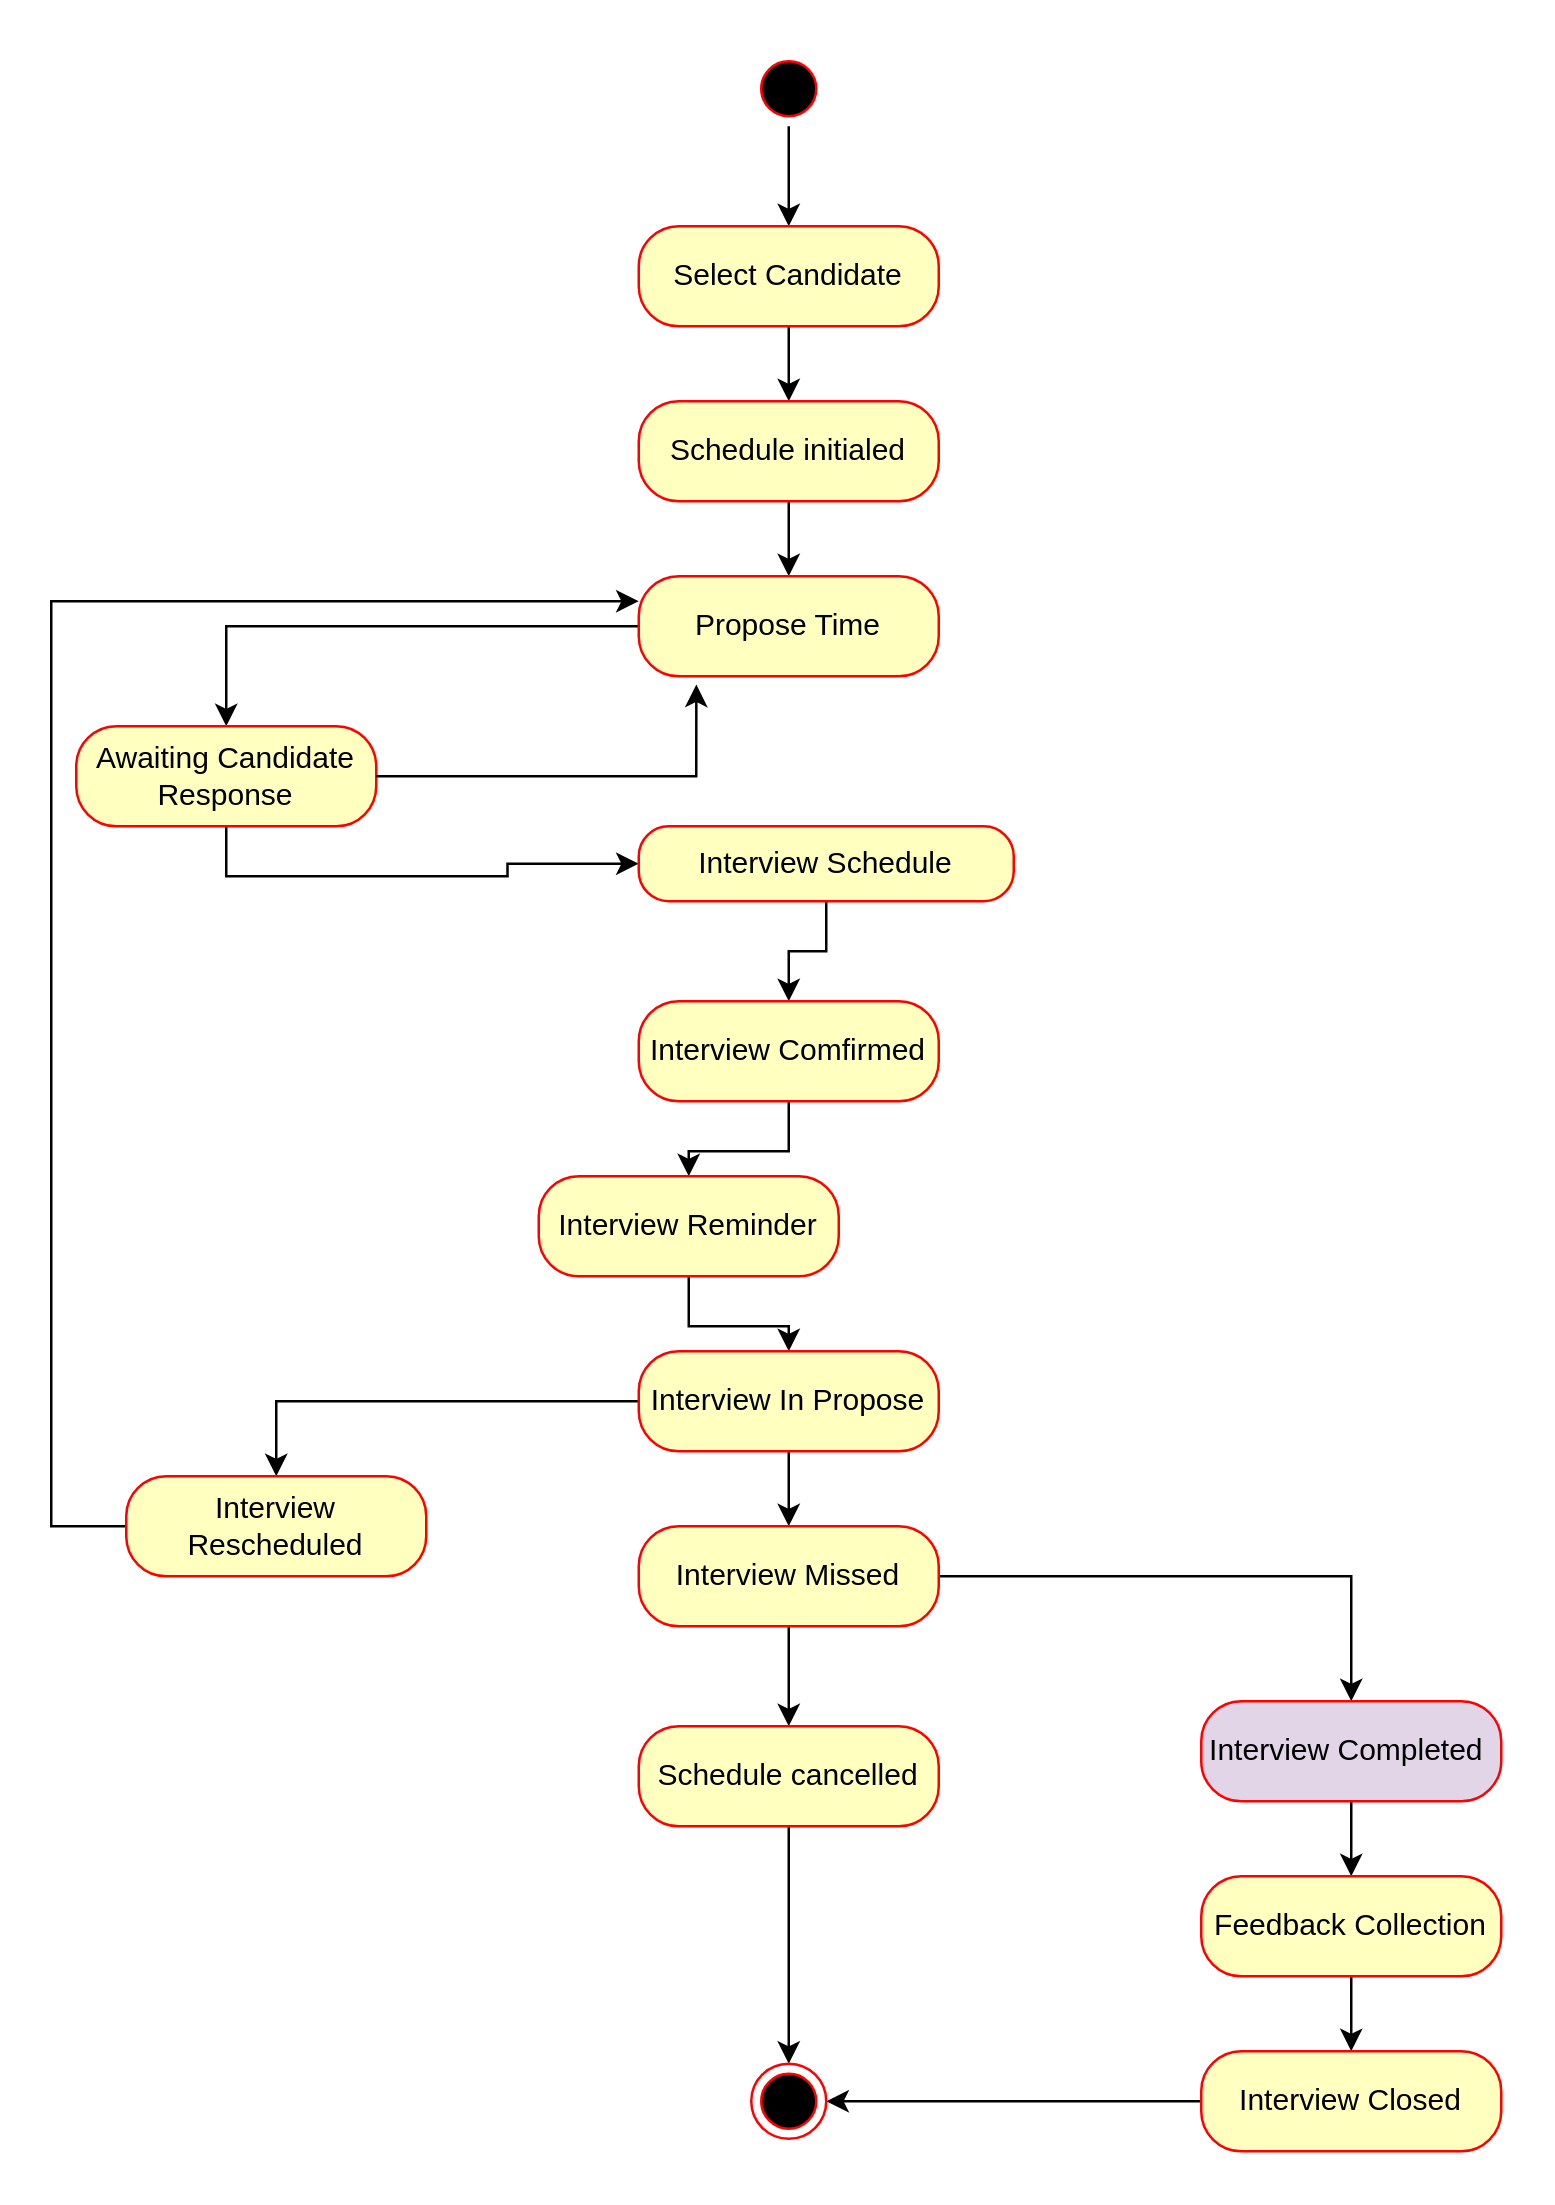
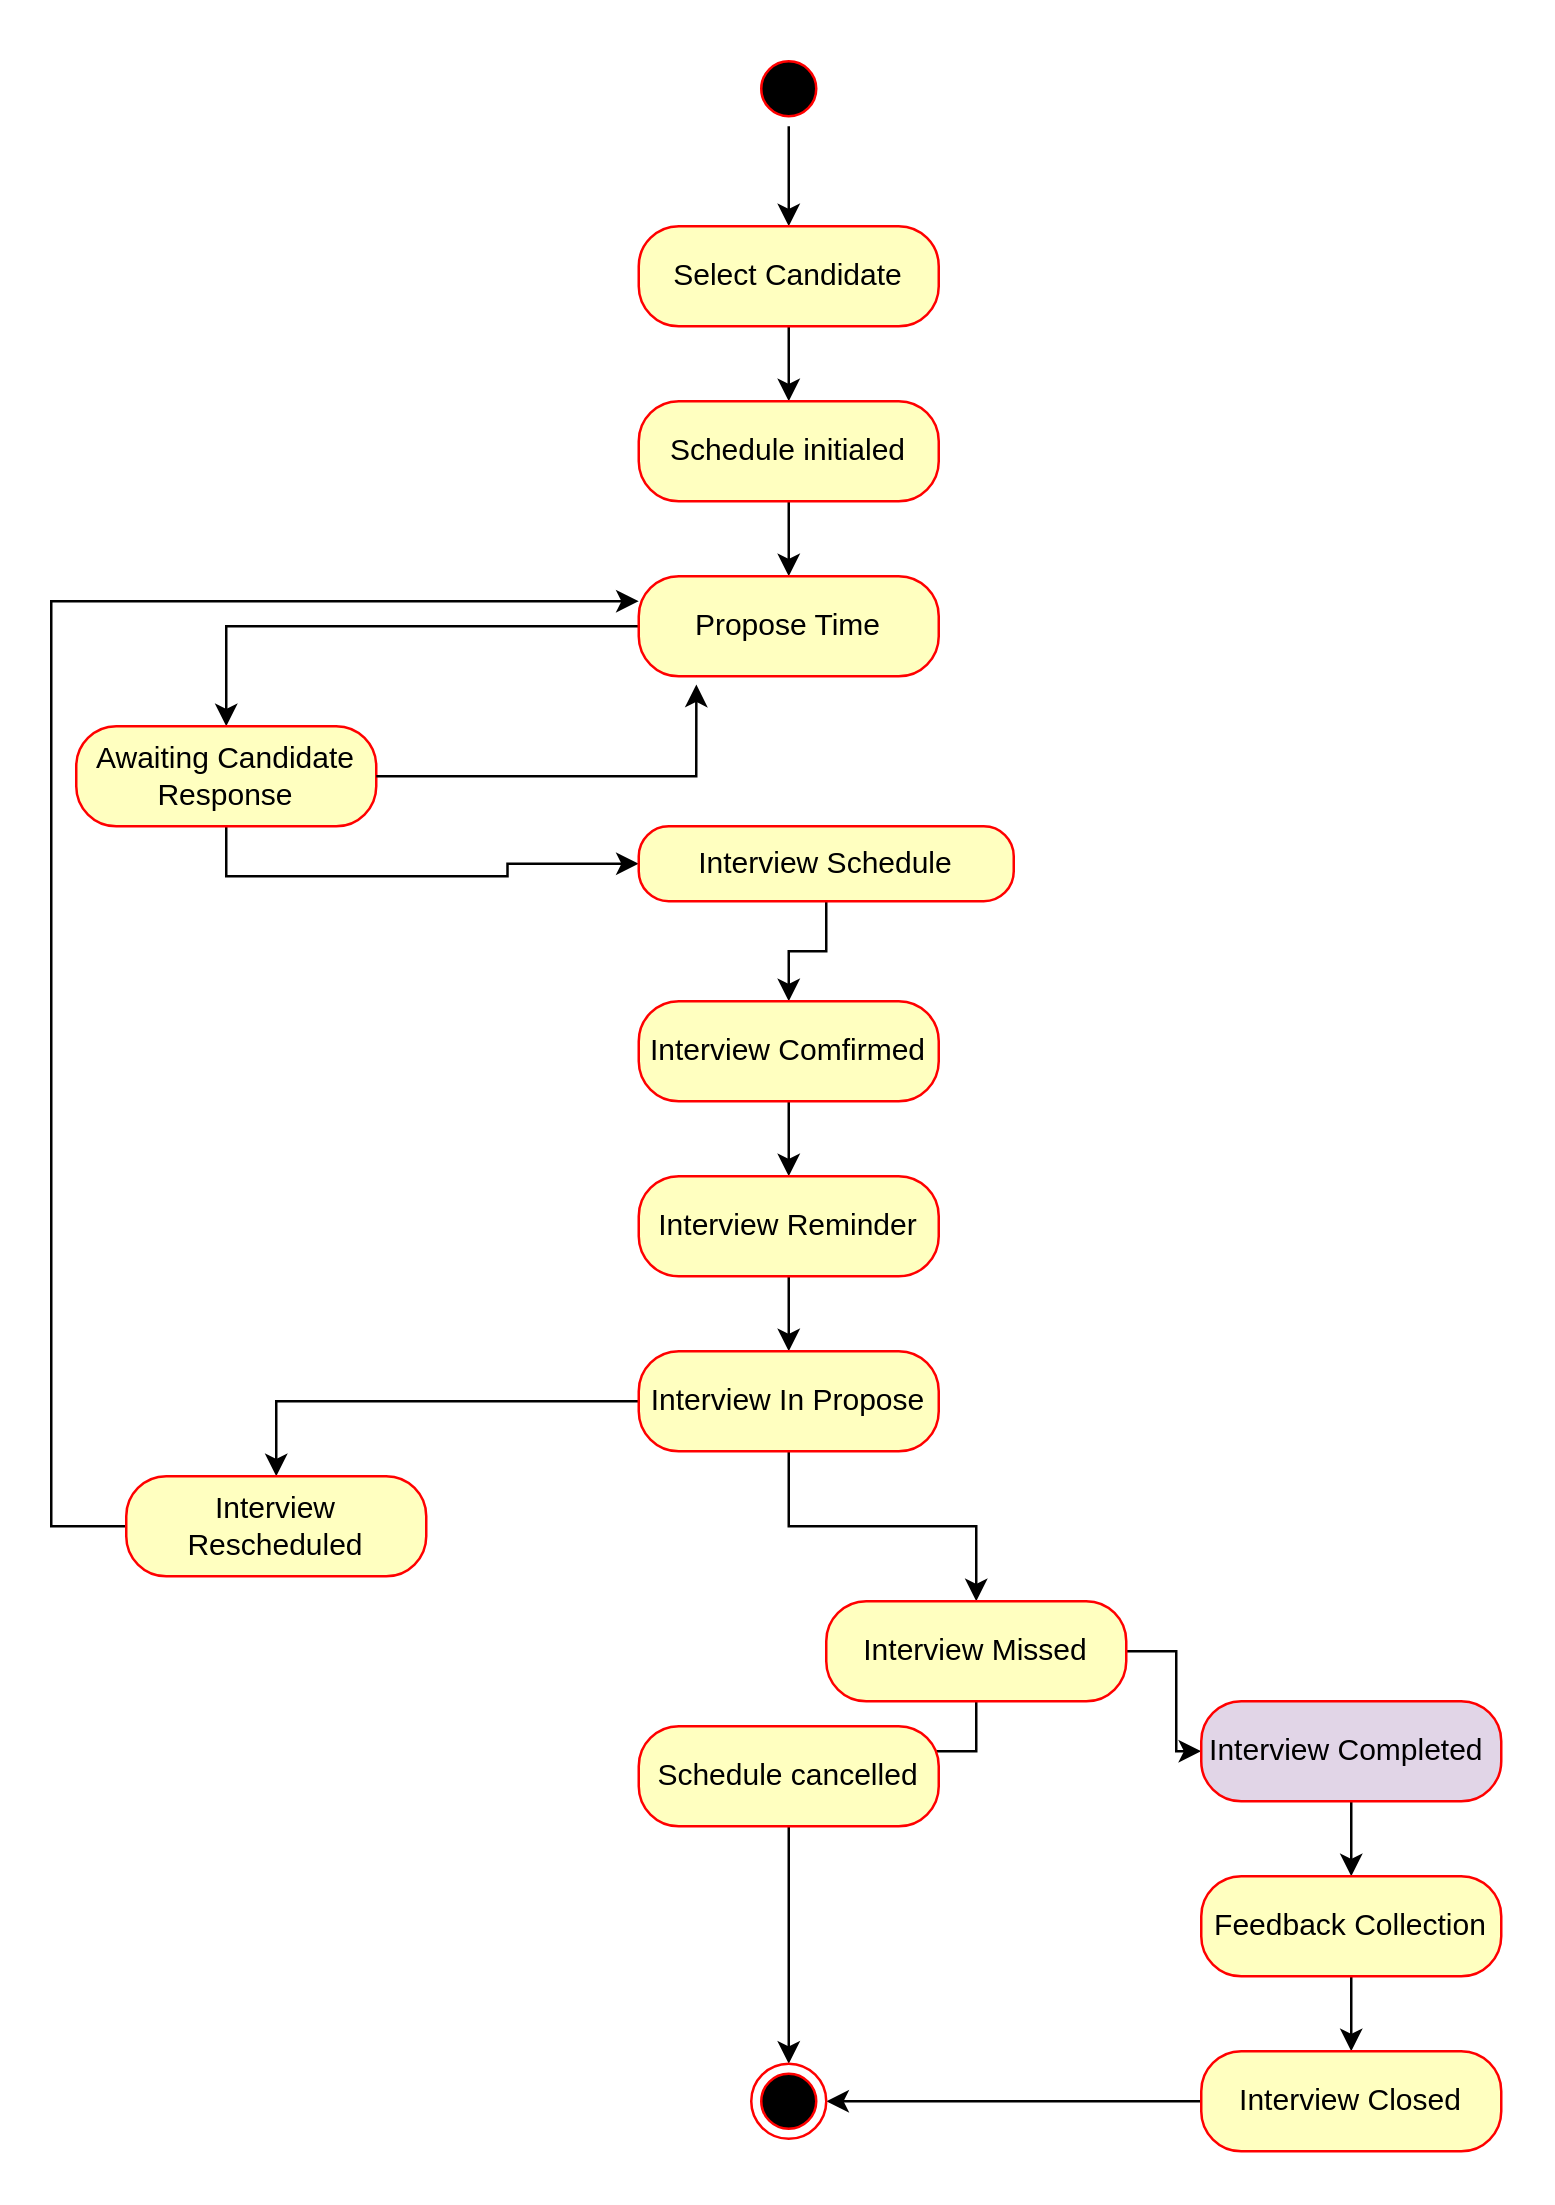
  <mxCell id="0" />
  <mxCell id="1" parent="0" />
  <mxCell id="2" style="edgeStyle=orthogonalEdgeStyle;rounded=0;orthogonalLoop=1;jettySize=auto;html=1;exitX=0.5;exitY=1;exitDx=0;exitDy=0;" edge="1" parent="1" source="3"><mxGeometry relative="1" as="geometry"><mxPoint x="315" y="90" as="targetPoint" /></mxGeometry></mxCell>
  <mxCell id="3" value="" style="ellipse;html=1;shape=startState;fillColor=#000000;strokeColor=#ff0000;" vertex="1" parent="1"><mxGeometry x="300" y="20" width="30" height="30" as="geometry" /></mxCell>
  <mxCell id="4" style="edgeStyle=orthogonalEdgeStyle;rounded=0;orthogonalLoop=1;jettySize=auto;html=1;exitX=0.5;exitY=1;exitDx=0;exitDy=0;" edge="1" parent="1" source="6"><mxGeometry relative="1" as="geometry"><mxPoint x="315" y="130" as="targetPoint" /></mxGeometry></mxCell>
  <mxCell id="5" style="edgeStyle=orthogonalEdgeStyle;rounded=0;orthogonalLoop=1;jettySize=auto;html=1;exitX=0.5;exitY=1;exitDx=0;exitDy=0;" edge="1" parent="1" source="6" target="8"><mxGeometry relative="1" as="geometry"><mxPoint x="315" y="170" as="targetPoint" /></mxGeometry></mxCell>
  <mxCell id="6" value="Select Candidate" style="rounded=1;whiteSpace=wrap;html=1;arcSize=40;fontColor=#000000;fillColor=#ffffc0;strokeColor=#ff0000;" vertex="1" parent="1"><mxGeometry x="255" y="90" width="120" height="40" as="geometry" /></mxCell>
  <mxCell id="7" style="edgeStyle=orthogonalEdgeStyle;rounded=0;orthogonalLoop=1;jettySize=auto;html=1;exitX=0.5;exitY=1;exitDx=0;exitDy=0;" edge="1" parent="1" source="8" target="10"><mxGeometry relative="1" as="geometry"><mxPoint x="315" y="240" as="targetPoint" /></mxGeometry></mxCell>
  <mxCell id="8" value="Schedule initialed" style="rounded=1;whiteSpace=wrap;html=1;arcSize=40;fontColor=#000000;fillColor=#ffffc0;strokeColor=#ff0000;" vertex="1" parent="1"><mxGeometry x="255" y="160" width="120" height="40" as="geometry" /></mxCell>
  <mxCell id="9" style="edgeStyle=orthogonalEdgeStyle;rounded=0;orthogonalLoop=1;jettySize=auto;html=1;exitX=0;exitY=0.5;exitDx=0;exitDy=0;" edge="1" parent="1" source="10" target="12"><mxGeometry relative="1" as="geometry"><mxPoint x="130" y="280" as="targetPoint" /></mxGeometry></mxCell>
  <mxCell id="10" value="Propose Time" style="rounded=1;whiteSpace=wrap;html=1;arcSize=40;fontColor=#000000;fillColor=#ffffc0;strokeColor=#ff0000;" vertex="1" parent="1"><mxGeometry x="255" y="230" width="120" height="40" as="geometry" /></mxCell>
  <mxCell id="11" style="edgeStyle=orthogonalEdgeStyle;rounded=0;orthogonalLoop=1;jettySize=auto;html=1;exitX=0.5;exitY=1;exitDx=0;exitDy=0;" edge="1" parent="1" source="12" target="15"><mxGeometry relative="1" as="geometry"><mxPoint x="320" y="390" as="targetPoint" /></mxGeometry></mxCell>
  <mxCell id="12" value="Awaiting Candidate Response" style="rounded=1;whiteSpace=wrap;html=1;arcSize=40;fontColor=#000000;fillColor=#ffffc0;strokeColor=#ff0000;" vertex="1" parent="1"><mxGeometry x="30" y="290" width="120" height="40" as="geometry" /></mxCell>
  <mxCell id="13" style="edgeStyle=orthogonalEdgeStyle;rounded=0;orthogonalLoop=1;jettySize=auto;html=1;exitX=1;exitY=0.5;exitDx=0;exitDy=0;entryX=0.192;entryY=1.083;entryDx=0;entryDy=0;entryPerimeter=0;" edge="1" parent="1" source="12" target="10"><mxGeometry relative="1" as="geometry" /></mxCell>
  <mxCell id="14" style="edgeStyle=orthogonalEdgeStyle;rounded=0;orthogonalLoop=1;jettySize=auto;html=1;exitX=0.5;exitY=1;exitDx=0;exitDy=0;" edge="1" parent="1" source="15" target="17"><mxGeometry relative="1" as="geometry"><mxPoint x="315" y="410" as="targetPoint" /></mxGeometry></mxCell>
  <mxCell id="15" value="Interview Schedule" style="rounded=1;whiteSpace=wrap;html=1;arcSize=40;fontColor=#000000;fillColor=#ffffc0;strokeColor=#ff0000;" vertex="1" parent="1"><mxGeometry x="255" y="330" width="150" height="30" as="geometry" /></mxCell>
  <mxCell id="16" style="edgeStyle=orthogonalEdgeStyle;rounded=0;orthogonalLoop=1;jettySize=auto;html=1;exitX=0.5;exitY=1;exitDx=0;exitDy=0;" edge="1" parent="1" source="17" target="19"><mxGeometry relative="1" as="geometry"><mxPoint x="315" y="500" as="targetPoint" /></mxGeometry></mxCell>
  <mxCell id="17" value="Interview Comfirmed" style="rounded=1;whiteSpace=wrap;html=1;arcSize=40;fontColor=#000000;fillColor=#ffffc0;strokeColor=#ff0000;" vertex="1" parent="1"><mxGeometry x="255" y="400" width="120" height="40" as="geometry" /></mxCell>
  <mxCell id="18" style="edgeStyle=orthogonalEdgeStyle;rounded=0;orthogonalLoop=1;jettySize=auto;html=1;exitX=0.5;exitY=1;exitDx=0;exitDy=0;" edge="1" parent="1" source="19" target="22"><mxGeometry relative="1" as="geometry"><mxPoint x="315" y="560" as="targetPoint" /></mxGeometry></mxCell>
- <mxCell id="19" value="Interview Reminder" style="rounded=1;whiteSpace=wrap;html=1;arcSize=40;fontColor=#000000;fillColor=#ffffc0;strokeColor=#ff0000;" vertex="1" parent="1"><mxGeometry x="215" y="470" width="120" height="40" as="geometry" /></mxCell>
+ <mxCell id="19" value="Interview Reminder" style="rounded=1;whiteSpace=wrap;html=1;arcSize=40;fontColor=#000000;fillColor=#ffffc0;strokeColor=#ff0000;" vertex="1" parent="1"><mxGeometry x="255" y="470" width="120" height="40" as="geometry" /></mxCell>
  <mxCell id="20" style="edgeStyle=orthogonalEdgeStyle;rounded=0;orthogonalLoop=1;jettySize=auto;html=1;exitX=0;exitY=0.5;exitDx=0;exitDy=0;" edge="1" parent="1" source="22" target="24"><mxGeometry relative="1" as="geometry"><mxPoint x="130" y="590" as="targetPoint" /></mxGeometry></mxCell>
  <mxCell id="21" style="edgeStyle=orthogonalEdgeStyle;rounded=0;orthogonalLoop=1;jettySize=auto;html=1;exitX=0.5;exitY=1;exitDx=0;exitDy=0;" edge="1" parent="1" source="22" target="27"><mxGeometry relative="1" as="geometry"><mxPoint x="315" y="630" as="targetPoint" /></mxGeometry></mxCell>
  <mxCell id="22" value="Interview In Propose" style="rounded=1;whiteSpace=wrap;html=1;arcSize=40;fontColor=#000000;fillColor=#ffffc0;strokeColor=#ff0000;" vertex="1" parent="1"><mxGeometry x="255" y="540" width="120" height="40" as="geometry" /></mxCell>
  <mxCell id="23" style="edgeStyle=orthogonalEdgeStyle;rounded=0;orthogonalLoop=1;jettySize=auto;html=1;exitX=0;exitY=0.5;exitDx=0;exitDy=0;entryX=0;entryY=0.25;entryDx=0;entryDy=0;" edge="1" parent="1" source="24" target="10"><mxGeometry relative="1" as="geometry"><Array as="points"><mxPoint x="20" y="610" /><mxPoint x="20" y="240" /></Array></mxGeometry></mxCell>
  <mxCell id="24" value="Interview Rescheduled" style="rounded=1;whiteSpace=wrap;html=1;arcSize=40;fontColor=#000000;fillColor=#ffffc0;strokeColor=#ff0000;" vertex="1" parent="1"><mxGeometry x="50" y="590" width="120" height="40" as="geometry" /></mxCell>
  <mxCell id="25" style="edgeStyle=orthogonalEdgeStyle;rounded=0;orthogonalLoop=1;jettySize=auto;html=1;exitX=0.5;exitY=1;exitDx=0;exitDy=0;" edge="1" parent="1" source="27" target="29"><mxGeometry relative="1" as="geometry"><mxPoint x="315" y="690" as="targetPoint" /></mxGeometry></mxCell>
  <mxCell id="26" style="edgeStyle=orthogonalEdgeStyle;rounded=0;orthogonalLoop=1;jettySize=auto;html=1;exitX=1;exitY=0.5;exitDx=0;exitDy=0;" edge="1" parent="1" source="27" target="31"><mxGeometry relative="1" as="geometry"><mxPoint x="520" y="670" as="targetPoint" /></mxGeometry></mxCell>
- <mxCell id="27" value="Interview Missed" style="rounded=1;whiteSpace=wrap;html=1;arcSize=40;fontColor=#000000;fillColor=#ffffc0;strokeColor=#ff0000;" vertex="1" parent="1"><mxGeometry x="255" y="610" width="120" height="40" as="geometry" /></mxCell>
+ <mxCell id="27" value="Interview Missed" style="rounded=1;whiteSpace=wrap;html=1;arcSize=40;fontColor=#000000;fillColor=#ffffc0;strokeColor=#ff0000;" vertex="1" parent="1"><mxGeometry x="330" y="640" width="120" height="40" as="geometry" /></mxCell>
  <mxCell id="28" style="edgeStyle=orthogonalEdgeStyle;rounded=0;orthogonalLoop=1;jettySize=auto;html=1;exitX=0.5;exitY=1;exitDx=0;exitDy=0;" edge="1" parent="1" source="29" target="36"><mxGeometry relative="1" as="geometry"><mxPoint x="315" y="870" as="targetPoint" /></mxGeometry></mxCell>
  <mxCell id="29" value="Schedule cancelled" style="rounded=1;whiteSpace=wrap;html=1;arcSize=40;fontColor=#000000;fillColor=#ffffc0;strokeColor=#ff0000;" vertex="1" parent="1"><mxGeometry x="255" y="690" width="120" height="40" as="geometry" /></mxCell>
  <mxCell id="30" style="edgeStyle=orthogonalEdgeStyle;rounded=0;orthogonalLoop=1;jettySize=auto;html=1;exitX=0.5;exitY=1;exitDx=0;exitDy=0;" edge="1" parent="1" source="31" target="33"><mxGeometry relative="1" as="geometry"><mxPoint x="540" y="770" as="targetPoint" /></mxGeometry></mxCell>
  <mxCell id="31" value="Interview Completed&amp;nbsp;" style="rounded=1;whiteSpace=wrap;html=1;arcSize=40;fontColor=#000000;fillColor=#e1d5e7;strokeColor=#ff0000;" vertex="1" parent="1"><mxGeometry x="480" y="680" width="120" height="40" as="geometry" /></mxCell>
  <mxCell id="32" style="edgeStyle=orthogonalEdgeStyle;rounded=0;orthogonalLoop=1;jettySize=auto;html=1;exitX=0.5;exitY=1;exitDx=0;exitDy=0;" edge="1" parent="1" source="33" target="35"><mxGeometry relative="1" as="geometry"><mxPoint x="540" y="830" as="targetPoint" /></mxGeometry></mxCell>
  <mxCell id="33" value="Feedback Collection" style="rounded=1;whiteSpace=wrap;html=1;arcSize=40;fontColor=#000000;fillColor=#ffffc0;strokeColor=#ff0000;" vertex="1" parent="1"><mxGeometry x="480" y="750" width="120" height="40" as="geometry" /></mxCell>
  <mxCell id="34" style="edgeStyle=orthogonalEdgeStyle;rounded=0;orthogonalLoop=1;jettySize=auto;html=1;exitX=0;exitY=0.5;exitDx=0;exitDy=0;entryX=1;entryY=0.5;entryDx=0;entryDy=0;" edge="1" parent="1" source="35" target="36"><mxGeometry relative="1" as="geometry" /></mxCell>
  <mxCell id="35" value="Interview Closed" style="rounded=1;whiteSpace=wrap;html=1;arcSize=40;fontColor=#000000;fillColor=#ffffc0;strokeColor=#ff0000;" vertex="1" parent="1"><mxGeometry x="480" y="820" width="120" height="40" as="geometry" /></mxCell>
  <mxCell id="36" value="" style="ellipse;html=1;shape=endState;fillColor=#000000;strokeColor=#ff0000;" vertex="1" parent="1"><mxGeometry x="300" y="825" width="30" height="30" as="geometry" /></mxCell>
